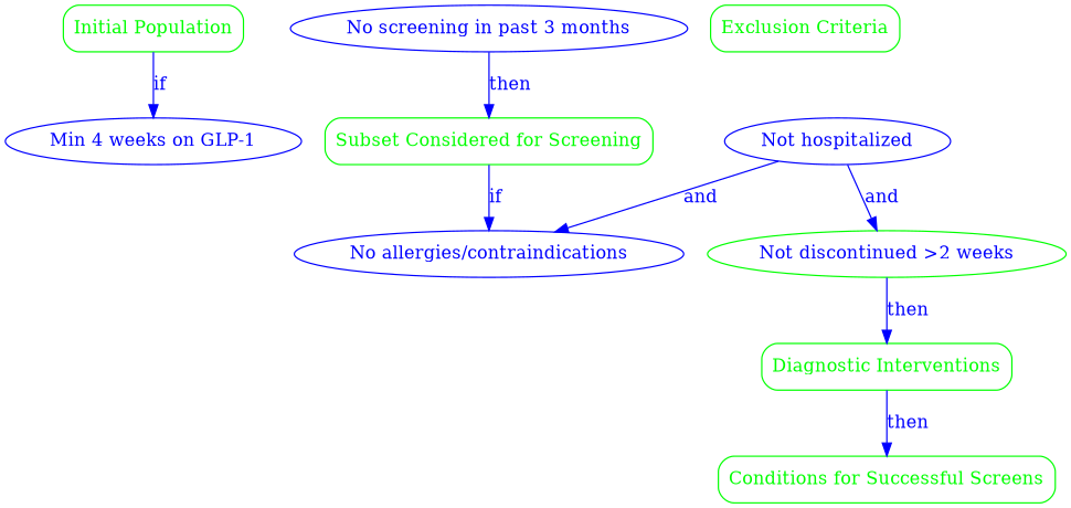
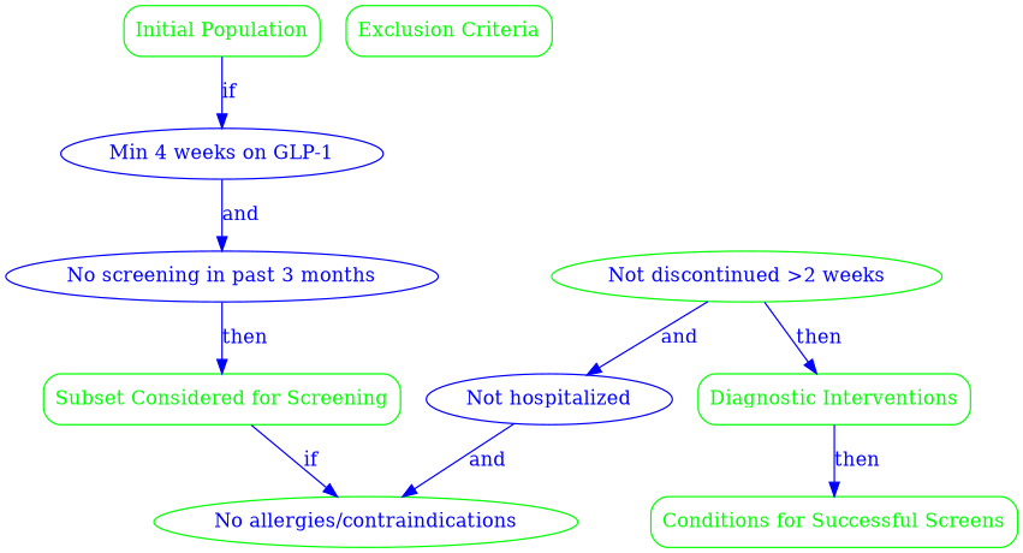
  digraph {
    rankdir=TB
    node [color=green fontcolor=green shape=box]
    edge [color=blue fontcolor=blue]
    n1 [label="Initial Population" style=rounded]
    n2 [color=blue fontcolor=blue label="Min 4 weeks on GLP-1" shape=ellipse]
    n3 [color=blue fontcolor=blue label="No screening in past 3 months" shape=ellipse]
    n4 [label="Subset Considered for Screening" style=rounded]
-   n5 [color=blue fontcolor=blue label="No allergies/contraindications" shape=ellipse]
+   n5 [fontcolor=blue label="No allergies/contraindications" shape=ellipse]
    n6 [label="Exclusion Criteria" style=rounded]
    n7 [label="Diagnostic Interventions" style=rounded]
    n8 [label="Conditions for Successful Screens" style=rounded]
    n9 [color=blue fontcolor=blue label="Not hospitalized" shape=ellipse]
    n10 [fontcolor=blue label="Not discontinued >2 weeks" shape=ellipse]
    n1 -> n2 [label=if]
+   n2 -> n3 [label=and]
    n3 -> n4 [label=then]
    n4 -> n5 [label=if]
    n7 -> n8 [label=then]
    n9 -> n5 [label=and]
-   n9 -> n10 [label=and]
+   n10 -> n9 [label=and]
    n10 -> n7 [label=then]
  }
